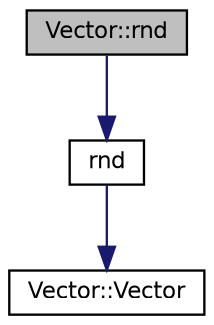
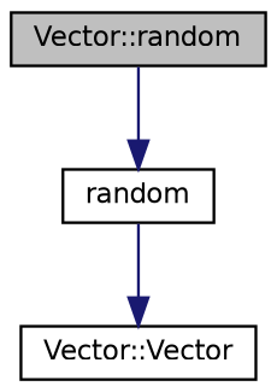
  digraph {
    rankdir=TB
    node [color=black fillcolor=white fontname=Helvetica fontsize=10 shape=record style=filled]
    edge [color=midnightblue fontname=Helvetica fontsize=10 labelfontname=Helvetica labelfontsize=10 style=solid]
-   n1 [fillcolor=grey75 fontcolor=black height=0.2 label="Vector::rnd" width=0.4]
-   n2 [height=0.2 label=rnd width=0.4]
+   n1 [fillcolor=grey75 fontcolor=black height=0.2 label="Vector::random" width=0.4]
+   n2 [height=0.2 label=random width=0.4]
    n3 [height=0.2 label="Vector::Vector" width=0.4]
    n1 -> n2
    n2 -> n3
  }
